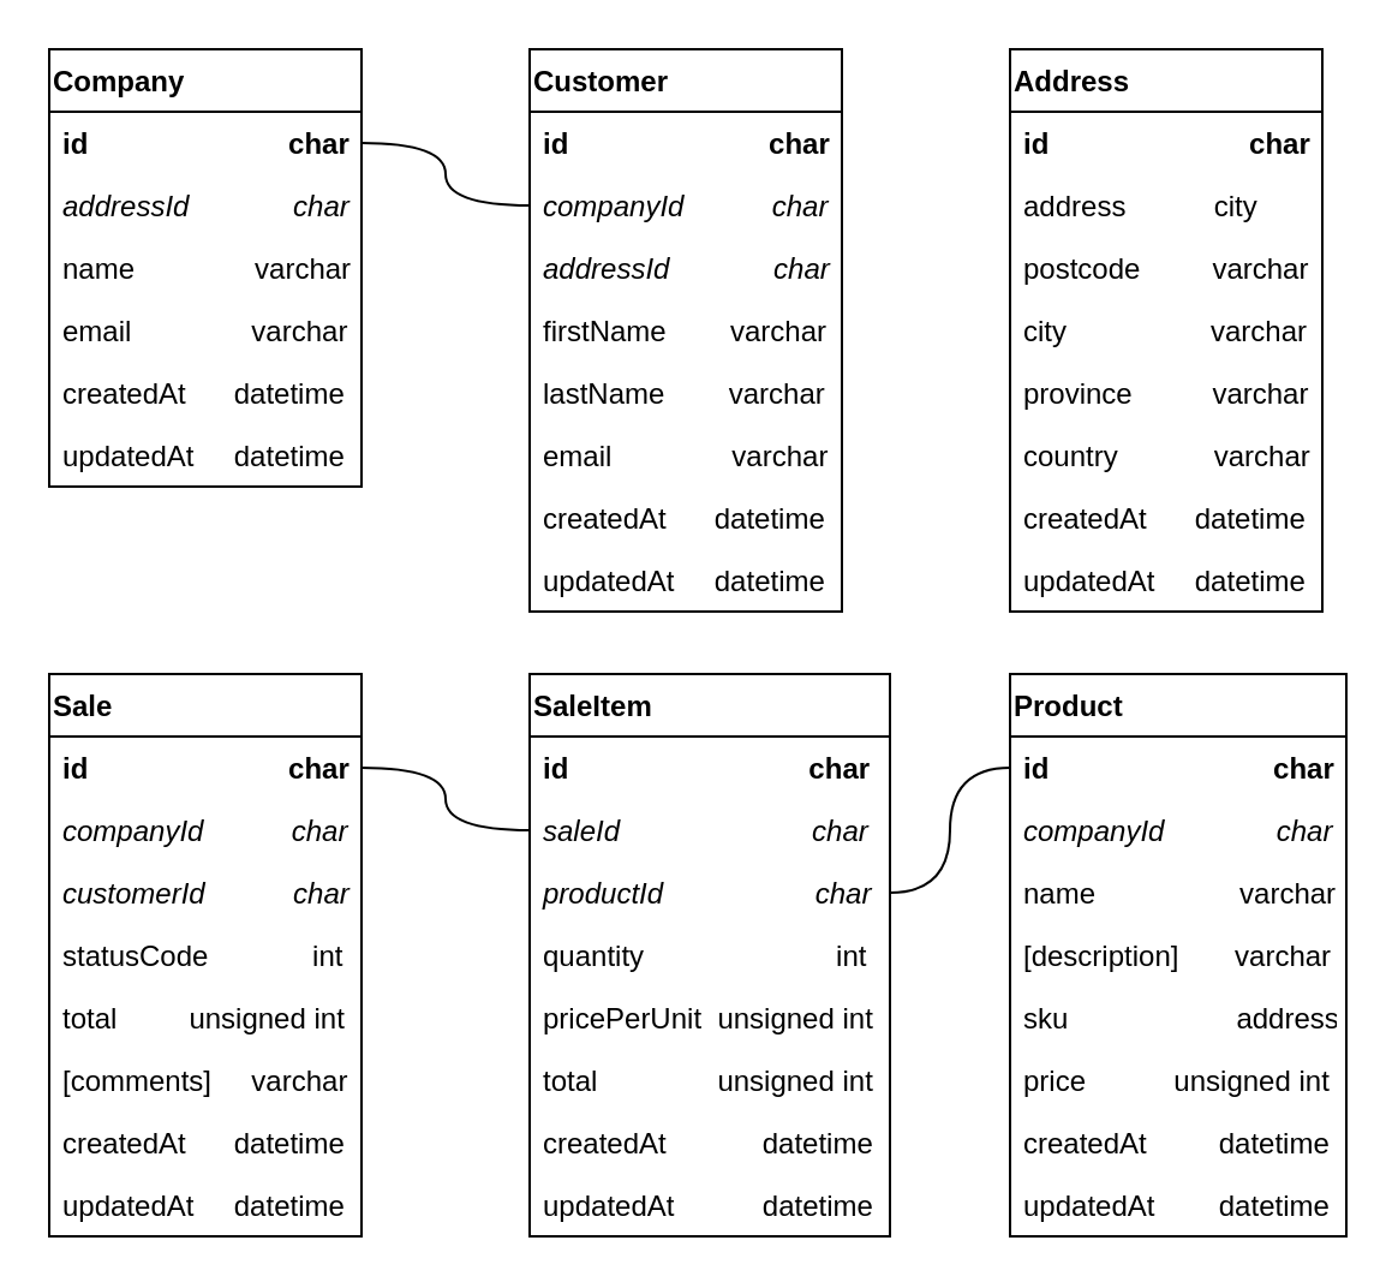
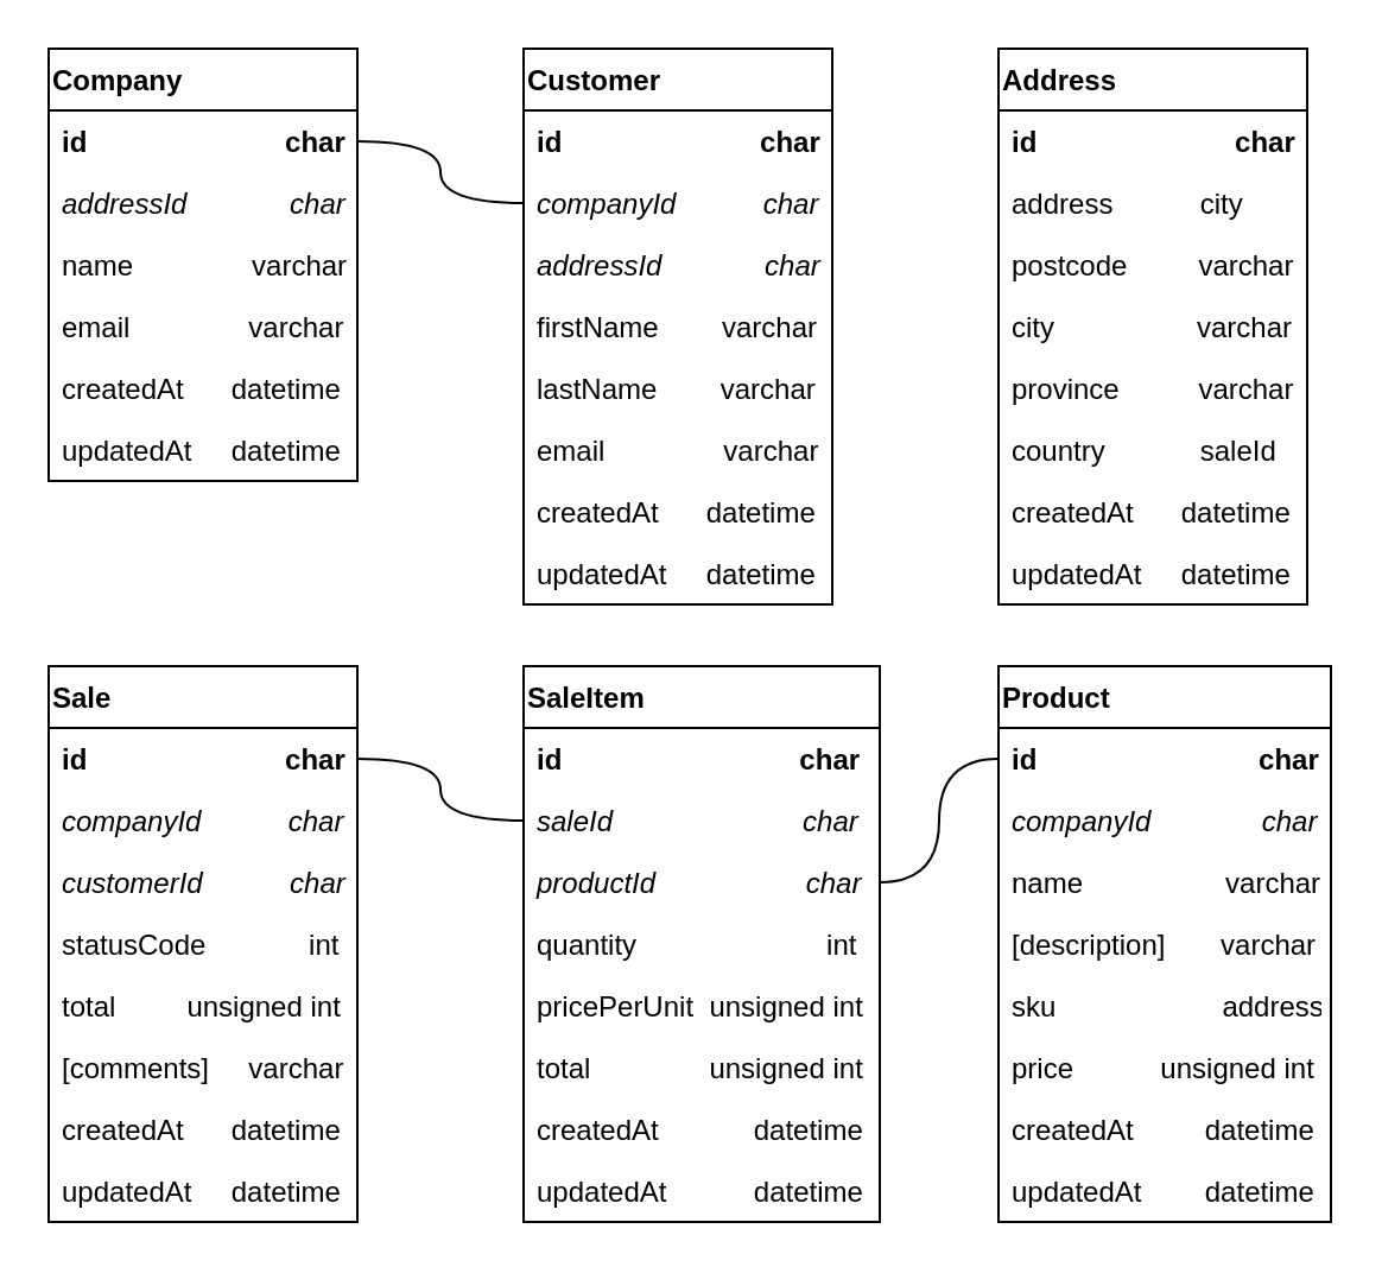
  <mxCell id="0" />
  <mxCell id="1" parent="0" />
  <mxCell id="2" value="Address" style="swimlane;fontStyle=1;align=left;verticalAlign=top;childLayout=stackLayout;horizontal=1;startSize=26;horizontalStack=0;resizeParent=1;resizeLast=0;collapsible=1;marginBottom=0;rounded=0;shadow=0;strokeWidth=1;" parent="1" vertex="1"><mxGeometry x="420" y="20" width="130" height="234" as="geometry"><mxRectangle x="230" y="140" width="160" height="26" as="alternateBounds" /></mxGeometry></mxCell>
  <mxCell id="3" value="id                         char" style="text;align=left;verticalAlign=top;spacingLeft=4;spacingRight=4;overflow=hidden;rotatable=0;points=[[0,0.5],[1,0.5]];portConstraint=eastwest;fontStyle=1" parent="2" vertex="1"><mxGeometry y="26" width="130" height="26" as="geometry" /></mxCell>
  <mxCell id="4" value="address           city" style="text;align=left;verticalAlign=top;spacingLeft=4;spacingRight=4;overflow=hidden;rotatable=0;points=[[0,0.5],[1,0.5]];portConstraint=eastwest;rounded=0;shadow=0;html=0;" parent="2" vertex="1"><mxGeometry y="52" width="130" height="26" as="geometry" /></mxCell>
  <mxCell id="5" value="postcode         varchar" style="text;align=left;verticalAlign=top;spacingLeft=4;spacingRight=4;overflow=hidden;rotatable=0;points=[[0,0.5],[1,0.5]];portConstraint=eastwest;rounded=0;shadow=0;html=0;" parent="2" vertex="1"><mxGeometry y="78" width="130" height="26" as="geometry" /></mxCell>
  <mxCell id="6" value="city                  varchar" style="text;align=left;verticalAlign=top;spacingLeft=4;spacingRight=4;overflow=hidden;rotatable=0;points=[[0,0.5],[1,0.5]];portConstraint=eastwest;rounded=0;shadow=0;html=0;" parent="2" vertex="1"><mxGeometry y="104" width="130" height="26" as="geometry" /></mxCell>
  <mxCell id="7" value="province          varchar" style="text;align=left;verticalAlign=top;spacingLeft=4;spacingRight=4;overflow=hidden;rotatable=0;points=[[0,0.5],[1,0.5]];portConstraint=eastwest;rounded=0;shadow=0;html=0;" parent="2" vertex="1"><mxGeometry y="130" width="130" height="26" as="geometry" /></mxCell>
- <mxCell id="8" value="country            varchar" style="text;align=left;verticalAlign=top;spacingLeft=4;spacingRight=4;overflow=hidden;rotatable=0;points=[[0,0.5],[1,0.5]];portConstraint=eastwest;rounded=0;shadow=0;html=0;" parent="2" vertex="1"><mxGeometry y="156" width="130" height="26" as="geometry" /></mxCell>
+ <mxCell id="8" value="country            saleId" style="text;align=left;verticalAlign=top;spacingLeft=4;spacingRight=4;overflow=hidden;rotatable=0;points=[[0,0.5],[1,0.5]];portConstraint=eastwest;rounded=0;shadow=0;html=0;" parent="2" vertex="1"><mxGeometry y="156" width="130" height="26" as="geometry" /></mxCell>
  <mxCell id="9" value="createdAt      datetime" style="text;align=left;verticalAlign=top;spacingLeft=4;spacingRight=4;overflow=hidden;rotatable=0;points=[[0,0.5],[1,0.5]];portConstraint=eastwest;rounded=0;shadow=0;html=0;" parent="2" vertex="1"><mxGeometry y="182" width="130" height="26" as="geometry" /></mxCell>
  <mxCell id="10" value="updatedAt     datetime" style="text;align=left;verticalAlign=top;spacingLeft=4;spacingRight=4;overflow=hidden;rotatable=0;points=[[0,0.5],[1,0.5]];portConstraint=eastwest;rounded=0;shadow=0;html=0;" parent="2" vertex="1"><mxGeometry y="208" width="130" height="26" as="geometry" /></mxCell>
  <mxCell id="11" value="Company" style="swimlane;fontStyle=1;align=left;verticalAlign=top;childLayout=stackLayout;horizontal=1;startSize=26;horizontalStack=0;resizeParent=1;resizeLast=0;collapsible=1;marginBottom=0;rounded=0;shadow=0;strokeWidth=1;" parent="1" vertex="1"><mxGeometry x="20" y="20" width="130" height="182" as="geometry"><mxRectangle x="230" y="140" width="160" height="26" as="alternateBounds" /></mxGeometry></mxCell>
  <mxCell id="12" value="id                         char" style="text;align=left;verticalAlign=top;spacingLeft=4;spacingRight=4;overflow=hidden;rotatable=0;points=[[0,0.5],[1,0.5]];portConstraint=eastwest;fontStyle=1" parent="11" vertex="1"><mxGeometry y="26" width="130" height="26" as="geometry" /></mxCell>
  <mxCell id="13" value="addressId             char" style="text;align=left;verticalAlign=top;spacingLeft=4;spacingRight=4;overflow=hidden;rotatable=0;points=[[0,0.5],[1,0.5]];portConstraint=eastwest;rounded=0;shadow=0;html=0;fontStyle=2" parent="11" vertex="1"><mxGeometry y="52" width="130" height="26" as="geometry" /></mxCell>
  <mxCell id="14" value="name               varchar" style="text;align=left;verticalAlign=top;spacingLeft=4;spacingRight=4;overflow=hidden;rotatable=0;points=[[0,0.5],[1,0.5]];portConstraint=eastwest;rounded=0;shadow=0;html=0;" parent="11" vertex="1"><mxGeometry y="78" width="130" height="26" as="geometry" /></mxCell>
  <mxCell id="15" value="email               varchar" style="text;align=left;verticalAlign=top;spacingLeft=4;spacingRight=4;overflow=hidden;rotatable=0;points=[[0,0.5],[1,0.5]];portConstraint=eastwest;rounded=0;shadow=0;html=0;" parent="11" vertex="1"><mxGeometry y="104" width="130" height="26" as="geometry" /></mxCell>
  <mxCell id="16" value="createdAt      datetime" style="text;align=left;verticalAlign=top;spacingLeft=4;spacingRight=4;overflow=hidden;rotatable=0;points=[[0,0.5],[1,0.5]];portConstraint=eastwest;rounded=0;shadow=0;html=0;" parent="11" vertex="1"><mxGeometry y="130" width="130" height="26" as="geometry" /></mxCell>
  <mxCell id="17" value="updatedAt     datetime" style="text;align=left;verticalAlign=top;spacingLeft=4;spacingRight=4;overflow=hidden;rotatable=0;points=[[0,0.5],[1,0.5]];portConstraint=eastwest;rounded=0;shadow=0;html=0;" parent="11" vertex="1"><mxGeometry y="156" width="130" height="26" as="geometry" /></mxCell>
  <mxCell id="18" value="Customer" style="swimlane;fontStyle=1;align=left;verticalAlign=top;childLayout=stackLayout;horizontal=1;startSize=26;horizontalStack=0;resizeParent=1;resizeLast=0;collapsible=1;marginBottom=0;rounded=0;shadow=0;strokeWidth=1;" parent="1" vertex="1"><mxGeometry x="220" y="20" width="130" height="234" as="geometry"><mxRectangle x="230" y="140" width="160" height="26" as="alternateBounds" /></mxGeometry></mxCell>
  <mxCell id="19" value="id                         char" style="text;align=left;verticalAlign=top;spacingLeft=4;spacingRight=4;overflow=hidden;rotatable=0;points=[[0,0.5],[1,0.5]];portConstraint=eastwest;fontStyle=1" parent="18" vertex="1"><mxGeometry y="26" width="130" height="26" as="geometry" /></mxCell>
  <mxCell id="20" value="companyId           char" style="text;align=left;verticalAlign=top;spacingLeft=4;spacingRight=4;overflow=hidden;rotatable=0;points=[[0,0.5],[1,0.5]];portConstraint=eastwest;rounded=0;shadow=0;html=0;fontStyle=2" parent="18" vertex="1"><mxGeometry y="52" width="130" height="26" as="geometry" /></mxCell>
  <mxCell id="21" value="addressId             char" style="text;align=left;verticalAlign=top;spacingLeft=4;spacingRight=4;overflow=hidden;rotatable=0;points=[[0,0.5],[1,0.5]];portConstraint=eastwest;rounded=0;shadow=0;html=0;fontStyle=2" parent="18" vertex="1"><mxGeometry y="78" width="130" height="26" as="geometry" /></mxCell>
  <mxCell id="22" value="firstName        varchar" style="text;align=left;verticalAlign=top;spacingLeft=4;spacingRight=4;overflow=hidden;rotatable=0;points=[[0,0.5],[1,0.5]];portConstraint=eastwest;rounded=0;shadow=0;html=0;" parent="18" vertex="1"><mxGeometry y="104" width="130" height="26" as="geometry" /></mxCell>
  <mxCell id="23" value="lastName        varchar" style="text;align=left;verticalAlign=top;spacingLeft=4;spacingRight=4;overflow=hidden;rotatable=0;points=[[0,0.5],[1,0.5]];portConstraint=eastwest;rounded=0;shadow=0;html=0;" parent="18" vertex="1"><mxGeometry y="130" width="130" height="26" as="geometry" /></mxCell>
  <mxCell id="24" value="email               varchar" style="text;align=left;verticalAlign=top;spacingLeft=4;spacingRight=4;overflow=hidden;rotatable=0;points=[[0,0.5],[1,0.5]];portConstraint=eastwest;rounded=0;shadow=0;html=0;" parent="18" vertex="1"><mxGeometry y="156" width="130" height="26" as="geometry" /></mxCell>
  <mxCell id="25" value="createdAt      datetime" style="text;align=left;verticalAlign=top;spacingLeft=4;spacingRight=4;overflow=hidden;rotatable=0;points=[[0,0.5],[1,0.5]];portConstraint=eastwest;rounded=0;shadow=0;html=0;" parent="18" vertex="1"><mxGeometry y="182" width="130" height="26" as="geometry" /></mxCell>
  <mxCell id="26" value="updatedAt     datetime" style="text;align=left;verticalAlign=top;spacingLeft=4;spacingRight=4;overflow=hidden;rotatable=0;points=[[0,0.5],[1,0.5]];portConstraint=eastwest;rounded=0;shadow=0;html=0;" parent="18" vertex="1"><mxGeometry y="208" width="130" height="26" as="geometry" /></mxCell>
  <mxCell id="27" value="Product" style="swimlane;fontStyle=1;align=left;verticalAlign=top;childLayout=stackLayout;horizontal=1;startSize=26;horizontalStack=0;resizeParent=1;resizeLast=0;collapsible=1;marginBottom=0;rounded=0;shadow=0;strokeWidth=1;" parent="1" vertex="1"><mxGeometry x="420" y="280" width="140" height="234" as="geometry"><mxRectangle x="230" y="140" width="160" height="26" as="alternateBounds" /></mxGeometry></mxCell>
  <mxCell id="28" value="id                            char" style="text;align=left;verticalAlign=top;spacingLeft=4;spacingRight=4;overflow=hidden;rotatable=0;points=[[0,0.5],[1,0.5]];portConstraint=eastwest;fontStyle=1" parent="27" vertex="1"><mxGeometry y="26" width="140" height="26" as="geometry" /></mxCell>
  <mxCell id="29" value="companyId              char" style="text;align=left;verticalAlign=top;spacingLeft=4;spacingRight=4;overflow=hidden;rotatable=0;points=[[0,0.5],[1,0.5]];portConstraint=eastwest;rounded=0;shadow=0;html=0;fontStyle=2" parent="27" vertex="1"><mxGeometry y="52" width="140" height="26" as="geometry" /></mxCell>
  <mxCell id="30" value="name                  varchar" style="text;align=left;verticalAlign=top;spacingLeft=4;spacingRight=4;overflow=hidden;rotatable=0;points=[[0,0.5],[1,0.5]];portConstraint=eastwest;rounded=0;shadow=0;html=0;" parent="27" vertex="1"><mxGeometry y="78" width="140" height="26" as="geometry" /></mxCell>
  <mxCell id="31" value="[description]       varchar" style="text;align=left;verticalAlign=top;spacingLeft=4;spacingRight=4;overflow=hidden;rotatable=0;points=[[0,0.5],[1,0.5]];portConstraint=eastwest;rounded=0;shadow=0;html=0;" parent="27" vertex="1"><mxGeometry y="104" width="140" height="26" as="geometry" /></mxCell>
  <mxCell id="32" value="sku                     addressId" style="text;align=left;verticalAlign=top;spacingLeft=4;spacingRight=4;overflow=hidden;rotatable=0;points=[[0,0.5],[1,0.5]];portConstraint=eastwest;rounded=0;shadow=0;html=0;" parent="27" vertex="1"><mxGeometry y="130" width="140" height="26" as="geometry" /></mxCell>
  <mxCell id="33" value="price           unsigned int" style="text;align=left;verticalAlign=top;spacingLeft=4;spacingRight=4;overflow=hidden;rotatable=0;points=[[0,0.5],[1,0.5]];portConstraint=eastwest;rounded=0;shadow=0;html=0;" parent="27" vertex="1"><mxGeometry y="156" width="140" height="26" as="geometry" /></mxCell>
  <mxCell id="34" value="createdAt         datetime" style="text;align=left;verticalAlign=top;spacingLeft=4;spacingRight=4;overflow=hidden;rotatable=0;points=[[0,0.5],[1,0.5]];portConstraint=eastwest;rounded=0;shadow=0;html=0;" parent="27" vertex="1"><mxGeometry y="182" width="140" height="26" as="geometry" /></mxCell>
  <mxCell id="35" value="updatedAt        datetime" style="text;align=left;verticalAlign=top;spacingLeft=4;spacingRight=4;overflow=hidden;rotatable=0;points=[[0,0.5],[1,0.5]];portConstraint=eastwest;rounded=0;shadow=0;html=0;" parent="27" vertex="1"><mxGeometry y="208" width="140" height="26" as="geometry" /></mxCell>
  <mxCell id="36" value="Sale" style="swimlane;fontStyle=1;align=left;verticalAlign=top;childLayout=stackLayout;horizontal=1;startSize=26;horizontalStack=0;resizeParent=1;resizeLast=0;collapsible=1;marginBottom=0;rounded=0;shadow=0;strokeWidth=1;" parent="1" vertex="1"><mxGeometry x="20" y="280" width="130" height="234" as="geometry"><mxRectangle x="230" y="140" width="160" height="26" as="alternateBounds" /></mxGeometry></mxCell>
  <mxCell id="37" value="id                         char" style="text;align=left;verticalAlign=top;spacingLeft=4;spacingRight=4;overflow=hidden;rotatable=0;points=[[0,0.5],[1,0.5]];portConstraint=eastwest;fontStyle=1" parent="36" vertex="1"><mxGeometry y="26" width="130" height="26" as="geometry" /></mxCell>
  <mxCell id="38" value="companyId           char" style="text;align=left;verticalAlign=top;spacingLeft=4;spacingRight=4;overflow=hidden;rotatable=0;points=[[0,0.5],[1,0.5]];portConstraint=eastwest;rounded=0;shadow=0;html=0;fontStyle=2" parent="36" vertex="1"><mxGeometry y="52" width="130" height="26" as="geometry" /></mxCell>
  <mxCell id="39" value="customerId           char" style="text;align=left;verticalAlign=top;spacingLeft=4;spacingRight=4;overflow=hidden;rotatable=0;points=[[0,0.5],[1,0.5]];portConstraint=eastwest;rounded=0;shadow=0;html=0;fontStyle=2" parent="36" vertex="1"><mxGeometry y="78" width="130" height="26" as="geometry" /></mxCell>
  <mxCell id="40" value="statusCode             int" style="text;align=left;verticalAlign=top;spacingLeft=4;spacingRight=4;overflow=hidden;rotatable=0;points=[[0,0.5],[1,0.5]];portConstraint=eastwest;rounded=0;shadow=0;html=0;" parent="36" vertex="1"><mxGeometry y="104" width="130" height="26" as="geometry" /></mxCell>
  <mxCell id="41" value="total         unsigned int" style="text;align=left;verticalAlign=top;spacingLeft=4;spacingRight=4;overflow=hidden;rotatable=0;points=[[0,0.5],[1,0.5]];portConstraint=eastwest;rounded=0;shadow=0;html=0;" parent="36" vertex="1"><mxGeometry y="130" width="130" height="26" as="geometry" /></mxCell>
  <mxCell id="42" value="[comments]     varchar" style="text;align=left;verticalAlign=top;spacingLeft=4;spacingRight=4;overflow=hidden;rotatable=0;points=[[0,0.5],[1,0.5]];portConstraint=eastwest;rounded=0;shadow=0;html=0;" parent="36" vertex="1"><mxGeometry y="156" width="130" height="26" as="geometry" /></mxCell>
  <mxCell id="43" value="createdAt      datetime" style="text;align=left;verticalAlign=top;spacingLeft=4;spacingRight=4;overflow=hidden;rotatable=0;points=[[0,0.5],[1,0.5]];portConstraint=eastwest;rounded=0;shadow=0;html=0;" parent="36" vertex="1"><mxGeometry y="182" width="130" height="26" as="geometry" /></mxCell>
  <mxCell id="44" value="updatedAt     datetime" style="text;align=left;verticalAlign=top;spacingLeft=4;spacingRight=4;overflow=hidden;rotatable=0;points=[[0,0.5],[1,0.5]];portConstraint=eastwest;rounded=0;shadow=0;html=0;" parent="36" vertex="1"><mxGeometry y="208" width="130" height="26" as="geometry" /></mxCell>
  <mxCell id="45" value="SaleItem" style="swimlane;fontStyle=1;align=left;verticalAlign=top;childLayout=stackLayout;horizontal=1;startSize=26;horizontalStack=0;resizeParent=1;resizeLast=0;collapsible=1;marginBottom=0;rounded=0;shadow=0;strokeWidth=1;" parent="1" vertex="1"><mxGeometry x="220" y="280" width="150" height="234" as="geometry"><mxRectangle x="230" y="140" width="160" height="26" as="alternateBounds" /></mxGeometry></mxCell>
  <mxCell id="46" value="id                              char" style="text;align=left;verticalAlign=top;spacingLeft=4;spacingRight=4;overflow=hidden;rotatable=0;points=[[0,0.5],[1,0.5]];portConstraint=eastwest;fontStyle=1" parent="45" vertex="1"><mxGeometry y="26" width="150" height="26" as="geometry" /></mxCell>
  <mxCell id="47" value="saleId                        char" style="text;align=left;verticalAlign=top;spacingLeft=4;spacingRight=4;overflow=hidden;rotatable=0;points=[[0,0.5],[1,0.5]];portConstraint=eastwest;rounded=0;shadow=0;html=0;fontStyle=2" parent="45" vertex="1"><mxGeometry y="52" width="150" height="26" as="geometry" /></mxCell>
  <mxCell id="48" value="productId                   char" style="text;align=left;verticalAlign=top;spacingLeft=4;spacingRight=4;overflow=hidden;rotatable=0;points=[[0,0.5],[1,0.5]];portConstraint=eastwest;rounded=0;shadow=0;html=0;fontStyle=2" parent="45" vertex="1"><mxGeometry y="78" width="150" height="26" as="geometry" /></mxCell>
  <mxCell id="49" value="quantity                        int" style="text;align=left;verticalAlign=top;spacingLeft=4;spacingRight=4;overflow=hidden;rotatable=0;points=[[0,0.5],[1,0.5]];portConstraint=eastwest;rounded=0;shadow=0;html=0;" parent="45" vertex="1"><mxGeometry y="104" width="150" height="26" as="geometry" /></mxCell>
  <mxCell id="50" value="pricePerUnit  unsigned int" style="text;align=left;verticalAlign=top;spacingLeft=4;spacingRight=4;overflow=hidden;rotatable=0;points=[[0,0.5],[1,0.5]];portConstraint=eastwest;rounded=0;shadow=0;html=0;" parent="45" vertex="1"><mxGeometry y="130" width="150" height="26" as="geometry" /></mxCell>
  <mxCell id="51" value="total               unsigned int" style="text;align=left;verticalAlign=top;spacingLeft=4;spacingRight=4;overflow=hidden;rotatable=0;points=[[0,0.5],[1,0.5]];portConstraint=eastwest;rounded=0;shadow=0;html=0;" parent="45" vertex="1"><mxGeometry y="156" width="150" height="26" as="geometry" /></mxCell>
  <mxCell id="52" value="createdAt            datetime" style="text;align=left;verticalAlign=top;spacingLeft=4;spacingRight=4;overflow=hidden;rotatable=0;points=[[0,0.5],[1,0.5]];portConstraint=eastwest;rounded=0;shadow=0;html=0;" parent="45" vertex="1"><mxGeometry y="182" width="150" height="26" as="geometry" /></mxCell>
  <mxCell id="53" value="updatedAt           datetime" style="text;align=left;verticalAlign=top;spacingLeft=4;spacingRight=4;overflow=hidden;rotatable=0;points=[[0,0.5],[1,0.5]];portConstraint=eastwest;rounded=0;shadow=0;html=0;" parent="45" vertex="1"><mxGeometry y="208" width="150" height="26" as="geometry" /></mxCell>
  <mxCell id="54" style="edgeStyle=orthogonalEdgeStyle;rounded=0;orthogonalLoop=1;jettySize=auto;html=1;entryX=1;entryY=0.5;entryDx=0;entryDy=0;endArrow=none;endFill=0;curved=1;" parent="1" source="20" target="12" edge="1"><mxGeometry relative="1" as="geometry" /></mxCell>
  <mxCell id="55" style="edgeStyle=orthogonalEdgeStyle;rounded=0;orthogonalLoop=1;jettySize=auto;html=1;entryX=1;entryY=0.5;entryDx=0;entryDy=0;endArrow=none;endFill=0;curved=1;" parent="1" source="47" target="37" edge="1"><mxGeometry relative="1" as="geometry" /></mxCell>
  <mxCell id="56" style="edgeStyle=orthogonalEdgeStyle;rounded=0;orthogonalLoop=1;jettySize=auto;html=1;entryX=0;entryY=0.5;entryDx=0;entryDy=0;endArrow=none;endFill=0;curved=1;exitX=1;exitY=0.5;exitDx=0;exitDy=0;" parent="1" source="48" target="28" edge="1"><mxGeometry relative="1" as="geometry" /></mxCell>
